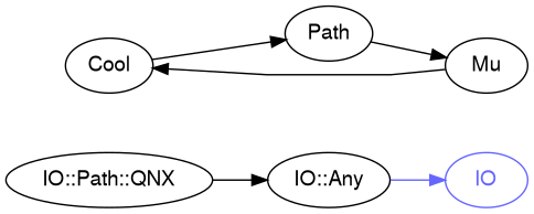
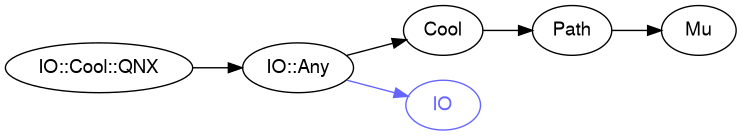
  digraph {
    bgcolor="#FFFFFF"
    rankdir=LR
    splines=polyline
    node [color="#000000" fontcolor="#000000" fontname=FreeSans]
    edge [color="#000000"]
    n1 [label="IO::Any"]
-   "IO::Path::QNX"
+   "IO::Path::QNX" [label="IO::Cool::QNX"]
    Cool
    IO [color="#6666FF" fontcolor="#6666FF"]
    n5 [label=Path]
    Mu
-   Mu -> Cool
+   n1 -> Cool
    n1 -> IO [color="#6666FF"]
    "IO::Path::QNX" -> n1
    Cool -> n5
    n5 -> Mu
  }
